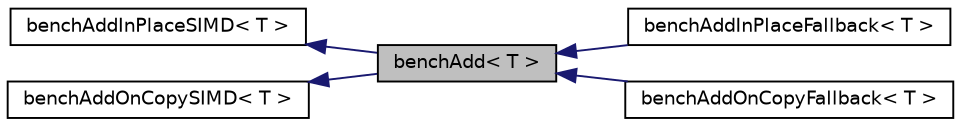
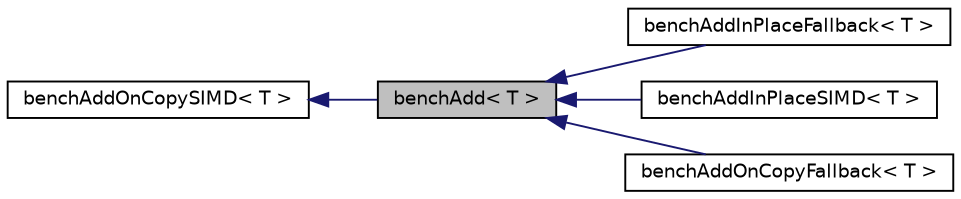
  digraph {
    rankdir=LR
    node [color=black fillcolor=white fontname=Helvetica fontsize=10 shape=record style=filled]
    edge [color=midnightblue dir=back fontname=Helvetica fontsize=10 labelfontname=Helvetica labelfontsize=10 style=solid]
    n1 [fillcolor=grey75 fontcolor=black height=0.2 label="benchAdd\< T \>" width=0.4]
    n2 [height=0.2 label="benchAddInPlaceFallback\< T \>" width=0.4]
    n3 [height=0.2 label="benchAddInPlaceSIMD\< T \>" width=0.4]
    n4 [height=0.2 label="benchAddOnCopyFallback\< T \>" width=0.4]
    n5 [height=0.2 label="benchAddOnCopySIMD\< T \>" width=0.4]
    n1 -> n2
-   n3 -> n1
+   n1 -> n3
    n1 -> n4
    n5 -> n1
  }
